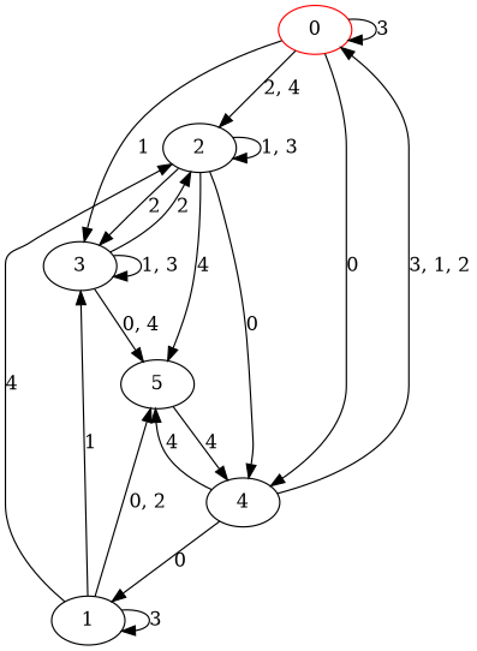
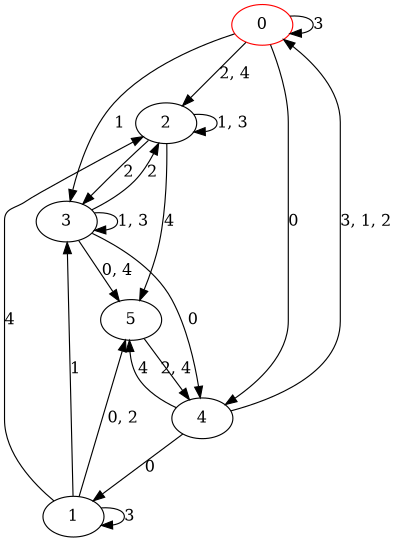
  digraph {
    n1 [color=red label=0]
    n2 [label=2]
    n3 [label=3]
    n4 [label=4]
    n5 [label=5]
    n6 [label=1]
    n1 -> n1 [label=3]
    n1 -> n2 [label="2, 4"]
    n1 -> n3 [label=1]
    n1 -> n4 [label=0]
    n2 -> n2 [label="1, 3"]
    n2 -> n3 [label=2]
-   n2 -> n4 [label=0]
+   n3 -> n4 [label=0]
    n2 -> n5 [label=4]
    n3 -> n2 [label=2]
    n3 -> n3 [label="1, 3"]
    n3 -> n5 [label="0, 4"]
    n4 -> n1 [label="3, 1, 2"]
    n4 -> n5 [label=4]
    n4 -> n6 [label=0]
-   n5 -> n4 [label=4]
+   n5 -> n4 [label="2, 4"]
    n6 -> n2 [label=4]
    n6 -> n3 [label=1]
    n6 -> n5 [label="0, 2"]
    n6 -> n6 [label=3]
  }
